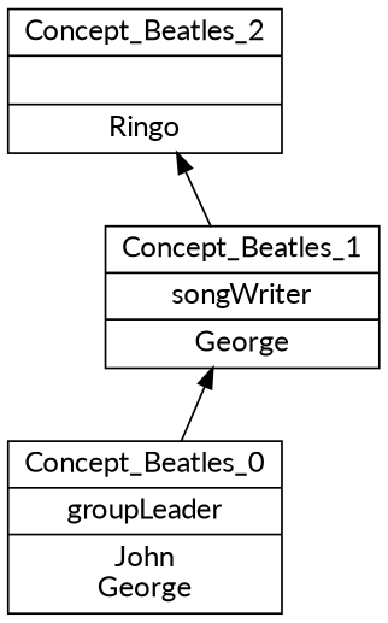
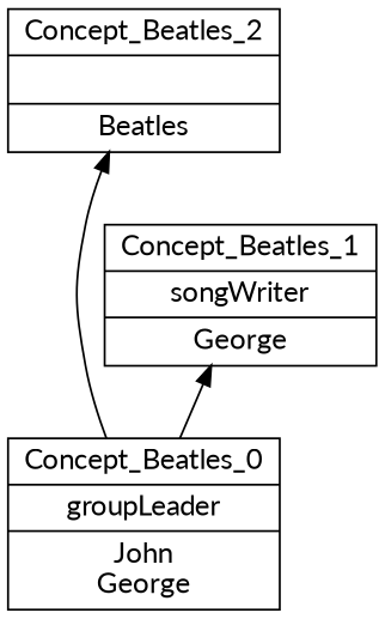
  digraph {
    fontname=Lato
    rankdir=BT
    node [fontname=Lato shape=record]
    edge [fontname=Lato]
-   n1 [label="{Concept_Beatles_2||Ringo\n}"]
+   n1 [label="{Concept_Beatles_2||Beatles\n}"]
    n2 [label="{Concept_Beatles_0|groupLeader\n|John\nGeorge\n}"]
    n3 [label="{Concept_Beatles_1|songWriter\n|George\n}"]
    n2 -> n3
-   n3 -> n1
+   n2 -> n1
  }
